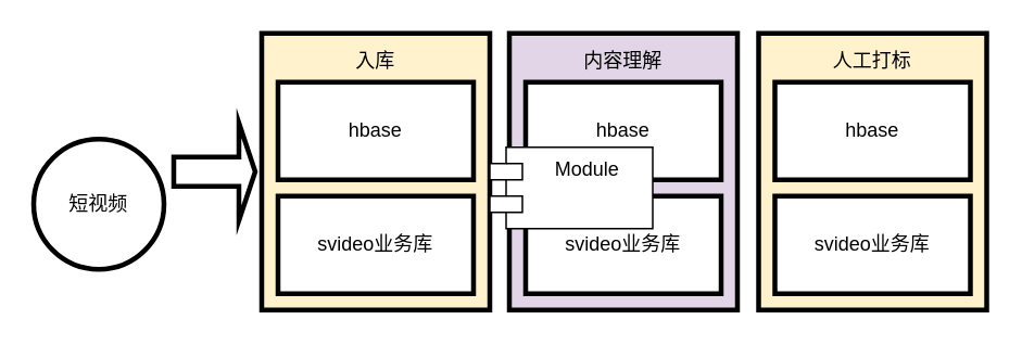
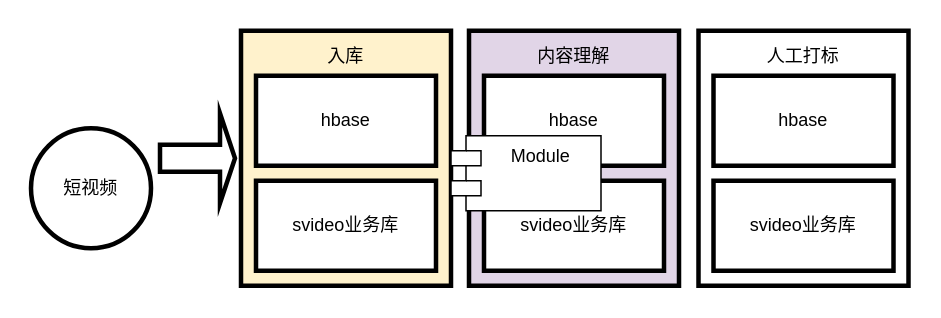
  <mxCell id="0" />
  <mxCell id="1" parent="0" />
  <mxCell id="2" value="短视频" style="ellipse;whiteSpace=wrap;html=1;aspect=fixed;spacing=5;strokeWidth=3;" vertex="1" parent="1"><mxGeometry x="20" y="85" width="80" height="80" as="geometry" /></mxCell>
  <mxCell id="3" value="入库" style="whiteSpace=wrap;html=1;verticalAlign=top;spacing=5;strokeWidth=3;fillColor=#fff2cc;" vertex="1" parent="1"><mxGeometry x="160" y="20" width="140" height="170" as="geometry" /></mxCell>
  <mxCell id="4" value="hbase" style="whiteSpace=wrap;html=1;spacing=5;strokeWidth=3;" vertex="1" parent="1"><mxGeometry x="170" y="50" width="120" height="60" as="geometry" /></mxCell>
  <mxCell id="5" value="svideo业务库" style="whiteSpace=wrap;html=1;spacing=5;strokeWidth=3;" vertex="1" parent="1"><mxGeometry x="170" y="120" width="120" height="60" as="geometry" /></mxCell>
  <mxCell id="6" value="" style="shape=singleArrow;whiteSpace=wrap;html=1;verticalAlign=top;spacing=5;strokeWidth=3;" vertex="1" parent="1"><mxGeometry x="106" y="75" width="50" height="60" as="geometry" /></mxCell>
  <mxCell id="7" value="内容理解" style="whiteSpace=wrap;html=1;verticalAlign=top;spacing=5;strokeWidth=3;fillColor=#e1d5e7;" vertex="1" parent="1"><mxGeometry x="312" y="20" width="140" height="170" as="geometry" /></mxCell>
  <mxCell id="8" value="hbase" style="whiteSpace=wrap;html=1;spacing=5;strokeWidth=3;" vertex="1" parent="1"><mxGeometry x="322" y="50" width="120" height="60" as="geometry" /></mxCell>
  <mxCell id="9" value="svideo业务库" style="whiteSpace=wrap;html=1;spacing=5;strokeWidth=3;" vertex="1" parent="1"><mxGeometry x="322" y="120" width="120" height="60" as="geometry" /></mxCell>
- <mxCell id="10" value="人工打标" style="whiteSpace=wrap;html=1;verticalAlign=top;spacing=5;strokeWidth=3;fillColor=#fff2cc;" vertex="1" parent="1"><mxGeometry x="465" y="20" width="140" height="170" as="geometry" /></mxCell>
+ <mxCell id="10" value="人工打标" style="whiteSpace=wrap;html=1;verticalAlign=top;spacing=5;strokeWidth=3;" vertex="1" parent="1"><mxGeometry x="465" y="20" width="140" height="170" as="geometry" /></mxCell>
  <mxCell id="11" value="hbase" style="whiteSpace=wrap;html=1;spacing=5;strokeWidth=3;" vertex="1" parent="1"><mxGeometry x="475" y="50" width="120" height="60" as="geometry" /></mxCell>
  <mxCell id="12" value="svideo业务库" style="whiteSpace=wrap;html=1;spacing=5;strokeWidth=3;" vertex="1" parent="1"><mxGeometry x="475" y="120" width="120" height="60" as="geometry" /></mxCell>
  <mxCell id="13" value="Module" style="shape=module;align=left;spacingLeft=20;align=center;verticalAlign=top;" vertex="1" parent="1"><mxGeometry x="300" y="90" width="100" height="50" as="geometry" /></mxCell>
